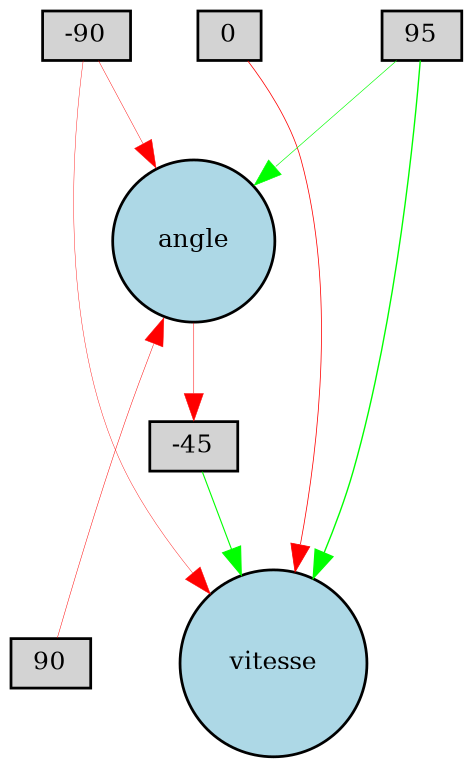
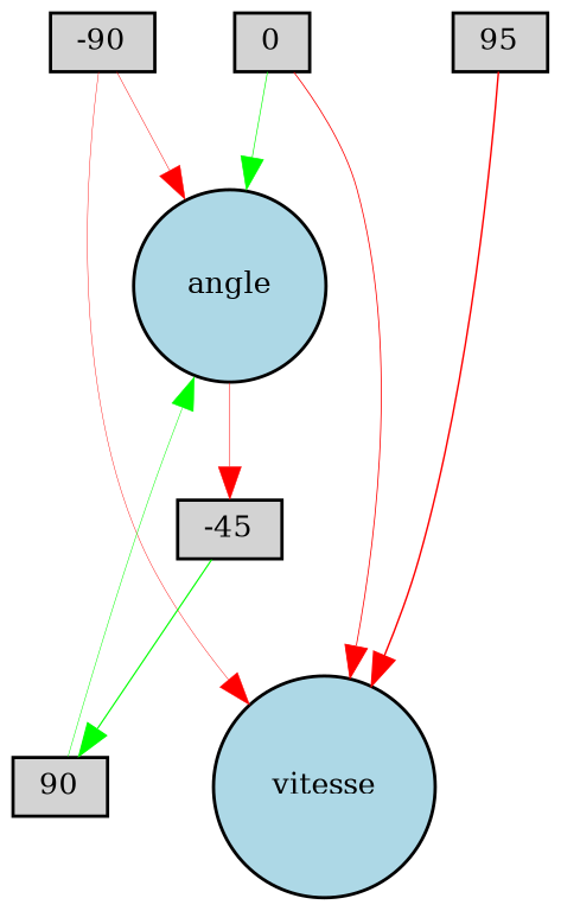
  digraph {
    node [fillcolor=lightgray fontsize=9 shape=box style=filled]
    edge [color=red style=bold]
    -90 [height=0.2 width=0.2]
    angle [fillcolor=lightblue height=0.2 shape=circle width=0.2]
    vitesse [fillcolor=lightblue height=0.2 shape=circle width=0.2]
    -45 [height=0.2 width=0.2]
    0 [height=0.2 width=0.2]
    n6 [height=0.2 label=95 width=0.2]
    90 [height=0.2 width=0.2]
    -90 -> angle [penwidth=0.1624564614492237]
    -90 -> vitesse [penwidth=0.14785603762587235]
    angle -> -45 [penwidth=0.17510209649864744]
-   -45 -> vitesse [color=green penwidth=0.4032039218468172]
+   -45 -> 90 [color=green penwidth=0.4032039218468172]
    0 -> vitesse [penwidth=0.2810717854847402]
-   n6 -> angle [color=green penwidth=0.22965688836711892]
-   n6 -> vitesse [color=green penwidth=0.5053635579013542]
-   90 -> angle [penwidth=0.17540836606453017]
+   0 -> angle [color=green penwidth=0.22965688836711892]
+   n6 -> vitesse [penwidth=0.5053635579013542]
+   90 -> angle [color=green penwidth=0.17540836606453017]
  }
